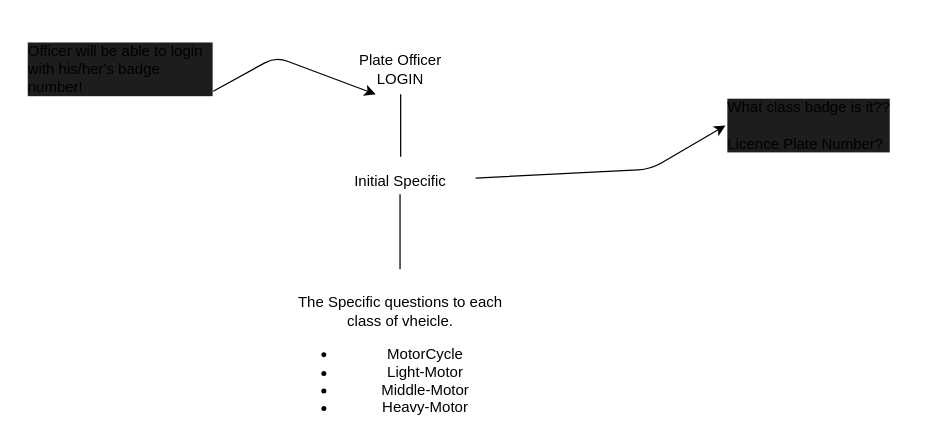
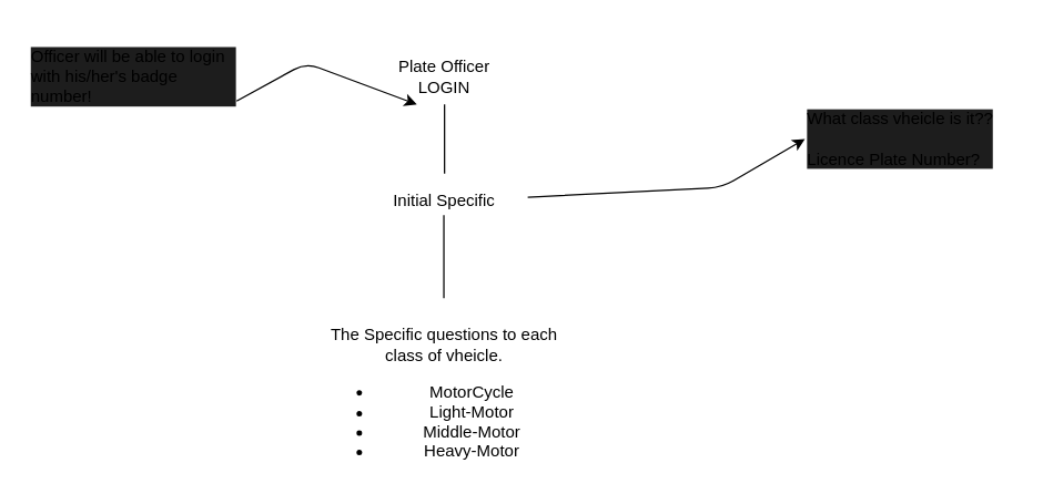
  <mxCell id="0" />
  <mxCell id="1" parent="0" />
  <mxCell id="2" value="" style="endArrow=none;html=1;" edge="1" parent="1" target="3"><mxGeometry width="50" height="50" relative="1" as="geometry"><mxPoint x="320" y="125" as="sourcePoint" /><mxPoint x="320" y="65" as="targetPoint" /><Array as="points"><mxPoint x="320" y="95" /></Array></mxGeometry></mxCell>
  <mxCell id="3" value="Plate Officer LOGIN" style="text;html=1;strokeColor=none;fillColor=none;align=center;verticalAlign=middle;whiteSpace=wrap;rounded=0;" vertex="1" parent="1"><mxGeometry x="280" y="35" width="80" height="40" as="geometry" /></mxCell>
  <mxCell id="4" style="edgeStyle=none;html=1;entryX=0;entryY=0.5;entryDx=0;entryDy=0;" edge="1" parent="1" source="5" target="8"><mxGeometry relative="1" as="geometry"><Array as="points"><mxPoint x="520" y="135" /></Array></mxGeometry></mxCell>
  <mxCell id="5" value="Initial Specific" style="text;html=1;strokeColor=none;fillColor=none;align=center;verticalAlign=middle;whiteSpace=wrap;rounded=0;" vertex="1" parent="1"><mxGeometry x="260" y="115" width="120" height="60" as="geometry" /></mxCell>
  <mxCell id="6" value="" style="endArrow=none;html=1;" edge="1" parent="1"><mxGeometry width="50" height="50" relative="1" as="geometry"><mxPoint x="319.5" y="215" as="sourcePoint" /><mxPoint x="319.5" y="155" as="targetPoint" /></mxGeometry></mxCell>
  <mxCell id="7" value="The Specific questions to each class of vheicle.&lt;br&gt;&lt;ul&gt;&lt;li&gt;MotorCycle&lt;/li&gt;&lt;li&gt;Light-Motor&lt;/li&gt;&lt;li&gt;Middle-Motor&lt;/li&gt;&lt;li&gt;Heavy-Motor&lt;/li&gt;&lt;/ul&gt;" style="text;html=1;strokeColor=none;fillColor=none;align=center;verticalAlign=middle;whiteSpace=wrap;rounded=0;" vertex="1" parent="1"><mxGeometry x="230" y="245" width="180" height="90" as="geometry" /></mxCell>
- <mxCell id="8" value="What class badge is it??&lt;br&gt;&lt;br&gt;Licence Plate Number?" style="text;html=1;strokeColor=none;fillColor=none;align=left;verticalAlign=middle;whiteSpace=wrap;rounded=0;labelBackgroundColor=#1D1D1D;" vertex="1" parent="1"><mxGeometry x="580" y="65" width="150" height="70" as="geometry" /></mxCell>
+ <mxCell id="8" value="What class vheicle is it??&lt;br&gt;&lt;br&gt;Licence Plate Number?" style="text;html=1;strokeColor=none;fillColor=none;align=left;verticalAlign=middle;whiteSpace=wrap;rounded=0;labelBackgroundColor=#1D1D1D;" vertex="1" parent="1"><mxGeometry x="580" y="65" width="150" height="70" as="geometry" /></mxCell>
  <mxCell id="9" style="edgeStyle=none;html=1;exitX=1;exitY=0.75;exitDx=0;exitDy=0;entryX=0.25;entryY=1;entryDx=0;entryDy=0;" edge="1" parent="1" source="10" target="3"><mxGeometry relative="1" as="geometry"><Array as="points"><mxPoint x="220" y="45" /></Array></mxGeometry></mxCell>
  <mxCell id="10" value="Officer will be able to login with his/her's badge number!" style="text;html=1;strokeColor=none;fillColor=none;align=left;verticalAlign=middle;whiteSpace=wrap;rounded=0;labelBackgroundColor=#1D1D1D;" vertex="1" parent="1"><mxGeometry x="20" y="20" width="150" height="70" as="geometry" /></mxCell>
